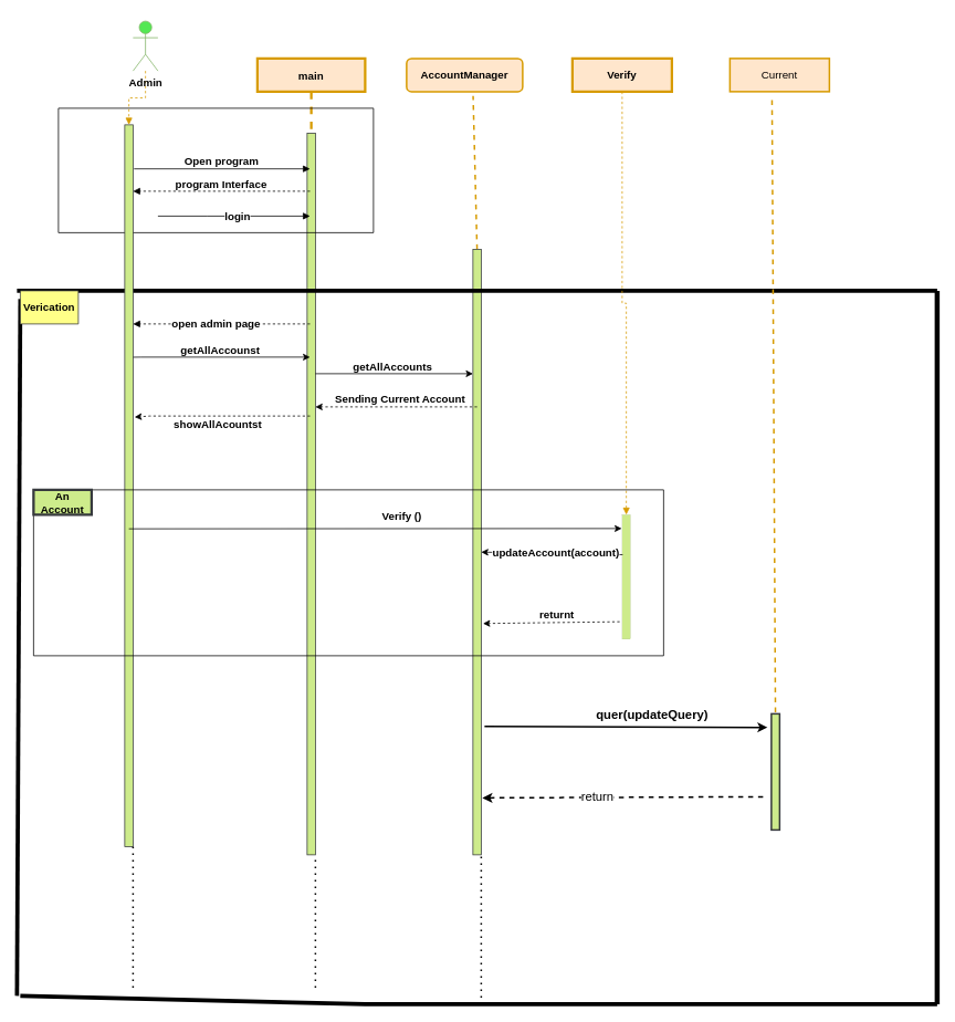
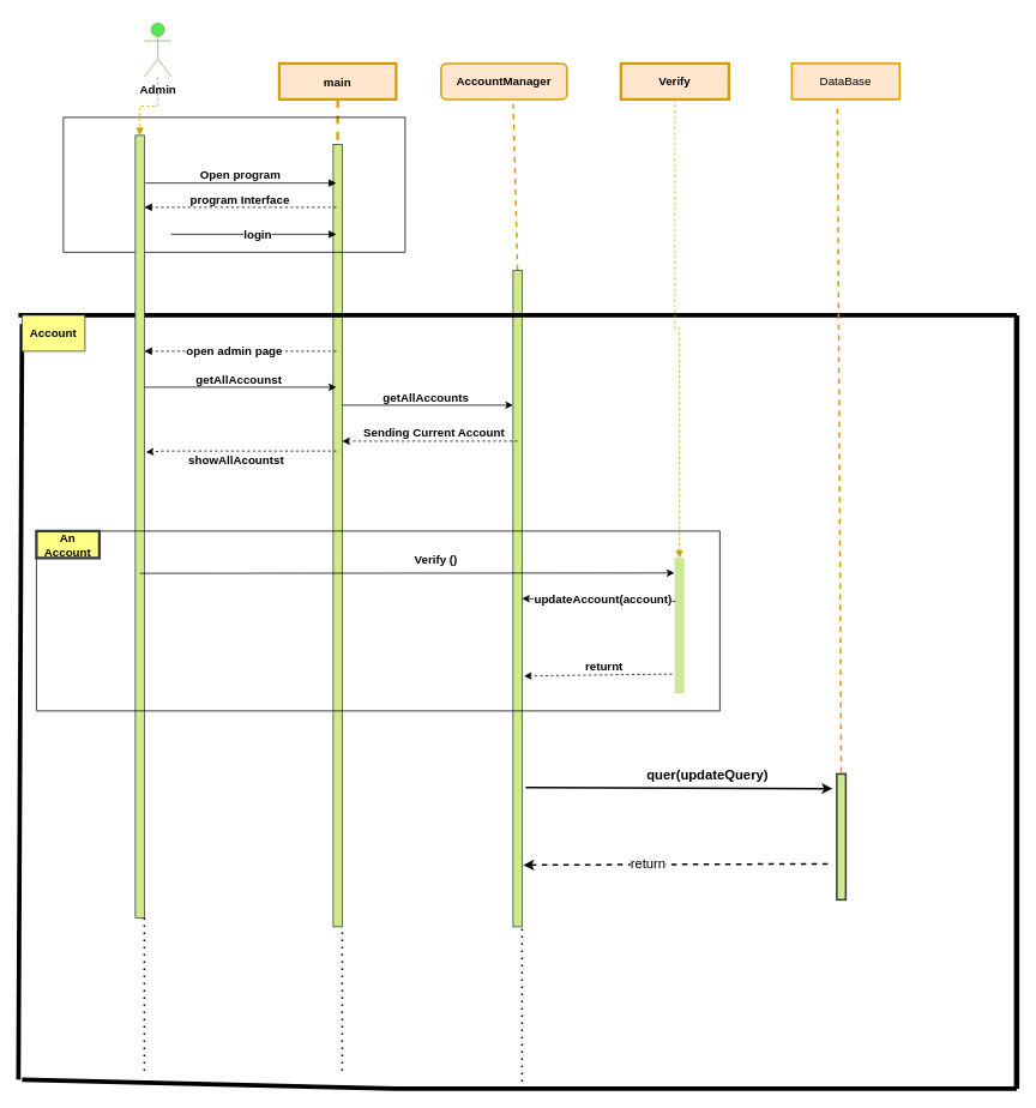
  <mxCell id="0" />
  <mxCell id="1" parent="0" />
  <mxCell id="2" value="" style="shape=umlLifeline;perimeter=lifelinePerimeter;container=1;collapsible=0;recursiveResize=0;rounded=0;shadow=0;strokeWidth=1;fillColor=#ffe6cc;strokeColor=#d79b00;size=0;fontSize=13;fontStyle=1" vertex="1" parent="1"><mxGeometry x="70" y="20" width="40" as="geometry" /></mxCell>
  <mxCell id="3" value="main" style="shape=umlLifeline;perimeter=lifelinePerimeter;container=1;collapsible=0;recursiveResize=0;rounded=0;shadow=0;strokeWidth=3;fillColor=#ffe6cc;strokeColor=#d79b00;fontStyle=1;spacing=3;fontSize=13;" vertex="1" parent="1"><mxGeometry x="310" y="70" width="130" height="960" as="geometry" /></mxCell>
  <mxCell id="4" value="" style="points=[];perimeter=orthogonalPerimeter;rounded=0;shadow=0;strokeWidth=1;fillColor=#cdeb8b;strokeColor=#36393d;fontSize=13;fontStyle=1" vertex="1" parent="3"><mxGeometry x="60" y="90" width="10" height="870" as="geometry" /></mxCell>
  <mxCell id="5" value="Open program" style="verticalAlign=bottom;endArrow=block;shadow=0;strokeWidth=1;exitX=1.118;exitY=0.061;exitDx=0;exitDy=0;exitPerimeter=0;fontSize=13;fontStyle=1" edge="1" parent="1" source="31" target="3"><mxGeometry relative="1" as="geometry"><mxPoint x="285" y="250" as="sourcePoint" /></mxGeometry></mxCell>
  <mxCell id="6" value="&lt;span style=&quot;font-size: 13px;&quot;&gt;AccountManager&lt;/span&gt;" style="whiteSpace=wrap;html=1;fillColor=#ffe6cc;strokeColor=#d79b00;strokeWidth=2;perimeterSpacing=2;fontSize=13;fontStyle=1;rounded=1;" vertex="1" parent="1"><mxGeometry x="490" y="70" width="140" height="40" as="geometry" /></mxCell>
  <mxCell id="7" value="" style="endArrow=none;html=1;rounded=0;fontSize=13;fontStyle=1" edge="1" parent="1"><mxGeometry width="50" height="50" relative="1" as="geometry"><mxPoint x="70" y="130" as="sourcePoint" /><mxPoint x="450" y="130" as="targetPoint" /></mxGeometry></mxCell>
  <mxCell id="8" value="" style="endArrow=none;html=1;rounded=0;fontSize=13;fontStyle=1" edge="1" parent="1"><mxGeometry width="50" height="50" relative="1" as="geometry"><mxPoint x="70" y="280" as="sourcePoint" /><mxPoint x="70" y="130" as="targetPoint" /></mxGeometry></mxCell>
  <mxCell id="9" value="" style="endArrow=none;html=1;rounded=0;fontSize=13;fontStyle=1" edge="1" parent="1"><mxGeometry width="50" height="50" relative="1" as="geometry"><mxPoint x="70" y="280" as="sourcePoint" /><mxPoint x="450" y="280" as="targetPoint" /></mxGeometry></mxCell>
  <mxCell id="10" value="" style="endArrow=none;html=1;rounded=0;fontSize=13;fontStyle=1" edge="1" parent="1"><mxGeometry width="50" height="50" relative="1" as="geometry"><mxPoint x="450" y="130" as="sourcePoint" /><mxPoint x="450" y="280" as="targetPoint" /></mxGeometry></mxCell>
  <mxCell id="11" value="" style="endArrow=block;html=1;rounded=0;dashed=1;endFill=1;fontSize=13;fontStyle=1" edge="1" parent="1" source="3" target="31"><mxGeometry width="50" height="50" relative="1" as="geometry"><mxPoint x="255" y="210" as="sourcePoint" /><mxPoint x="190" y="210" as="targetPoint" /><Array as="points"><mxPoint x="240" y="230" /></Array></mxGeometry></mxCell>
  <mxCell id="12" value="program Interface" style="edgeLabel;html=1;align=center;verticalAlign=middle;resizable=0;points=[];fontSize=13;fontStyle=1" vertex="1" connectable="0" parent="11"><mxGeometry x="-0.38" y="3" relative="1" as="geometry"><mxPoint x="-42" y="-13" as="offset" /></mxGeometry></mxCell>
  <mxCell id="13" value="" style="endArrow=block;html=1;rounded=0;endFill=1;fontSize=13;fontStyle=1" edge="1" parent="1" target="3"><mxGeometry width="50" height="50" relative="1" as="geometry"><mxPoint x="190" y="260" as="sourcePoint" /><mxPoint x="270" y="300" as="targetPoint" /><Array as="points"><mxPoint x="250" y="260" /></Array></mxGeometry></mxCell>
  <mxCell id="14" value="login" style="edgeLabel;html=1;align=center;verticalAlign=middle;resizable=0;points=[];fontSize=13;fontStyle=1" vertex="1" connectable="0" parent="13"><mxGeometry x="0.034" y="1" relative="1" as="geometry"><mxPoint as="offset" /></mxGeometry></mxCell>
  <mxCell id="15" value="" style="endArrow=none;dashed=1;html=1;strokeWidth=2;rounded=0;entryX=0.571;entryY=1.07;entryDx=0;entryDy=0;fillColor=#ffcd28;strokeColor=#d79b00;gradientColor=#ffa500;exitX=0.5;exitY=0;exitDx=0;exitDy=0;entryPerimeter=0;fontSize=13;fontStyle=1" edge="1" parent="1" source="16" target="6"><mxGeometry width="50" height="50" relative="1" as="geometry"><mxPoint x="590" y="300" as="sourcePoint" /><mxPoint x="610" y="240" as="targetPoint" /></mxGeometry></mxCell>
  <mxCell id="16" value="" style="rounded=0;whiteSpace=wrap;html=1;strokeColor=#36393d;fillColor=#cdeb8b;fontSize=13;fontStyle=1" vertex="1" parent="1"><mxGeometry x="570" y="300" width="10" height="730" as="geometry" /></mxCell>
  <mxCell id="17" value="" style="endArrow=none;html=1;rounded=0;strokeWidth=5;fontSize=13;fontStyle=1" edge="1" parent="1"><mxGeometry width="50" height="50" relative="1" as="geometry"><mxPoint x="20" y="350" as="sourcePoint" /><mxPoint x="1130" y="350" as="targetPoint" /></mxGeometry></mxCell>
  <mxCell id="18" value="" style="endArrow=none;html=1;rounded=0;entryX=0;entryY=0.25;entryDx=0;entryDy=0;strokeWidth=5;fontSize=13;fontStyle=1" edge="1" parent="1" target="23"><mxGeometry width="50" height="50" relative="1" as="geometry"><mxPoint x="20" y="1200" as="sourcePoint" /><mxPoint x="24" y="430" as="targetPoint" /></mxGeometry></mxCell>
  <mxCell id="19" value="" style="endArrow=none;html=1;rounded=0;strokeWidth=5;fontSize=13;fontStyle=1" edge="1" parent="1"><mxGeometry width="50" height="50" relative="1" as="geometry"><mxPoint x="24" y="1200" as="sourcePoint" /><mxPoint x="1130" y="1210" as="targetPoint" /><Array as="points"><mxPoint x="440" y="1210" /></Array></mxGeometry></mxCell>
  <mxCell id="20" value="" style="endArrow=none;html=1;rounded=0;strokeWidth=6;fontSize=13;fontStyle=1" edge="1" parent="1"><mxGeometry width="50" height="50" relative="1" as="geometry"><mxPoint x="1130" y="1210" as="sourcePoint" /><mxPoint x="1130" y="350" as="targetPoint" /></mxGeometry></mxCell>
  <mxCell id="21" value="" style="endArrow=block;html=1;rounded=0;dashed=1;endFill=1;fontSize=13;fontStyle=1" edge="1" parent="1" source="3" target="31"><mxGeometry width="50" height="50" relative="1" as="geometry"><mxPoint x="359.53" y="440.16" as="sourcePoint" /><mxPoint x="160" y="441.6" as="targetPoint" /><Array as="points"><mxPoint x="240" y="390" /></Array></mxGeometry></mxCell>
  <mxCell id="22" value="open admin page" style="edgeLabel;html=1;align=center;verticalAlign=middle;resizable=0;points=[];fontSize=13;fontStyle=1" vertex="1" connectable="0" parent="21"><mxGeometry x="0.257" y="-2" relative="1" as="geometry"><mxPoint x="20" as="offset" /></mxGeometry></mxCell>
- <mxCell id="23" value="&lt;span style=&quot;font-size: 13px;&quot;&gt;Verication&lt;/span&gt;" style="shape=step;perimeter=stepPerimeter;whiteSpace=wrap;html=1;fixedSize=1;size=0;fillColor=#ffff88;strokeColor=#36393d;fontSize=13;fontStyle=1" vertex="1" parent="1"><mxGeometry x="24" y="350" width="70" height="40" as="geometry" /></mxCell>
+ <mxCell id="23" value="&lt;span style=&quot;font-size: 13px;&quot;&gt;Account&lt;/span&gt;" style="shape=step;perimeter=stepPerimeter;whiteSpace=wrap;html=1;fixedSize=1;size=0;fillColor=#ffff88;strokeColor=#36393d;fontSize=13;fontStyle=1" vertex="1" parent="1"><mxGeometry x="24" y="350" width="70" height="40" as="geometry" /></mxCell>
  <mxCell id="24" value="" style="endArrow=classic;html=1;rounded=0;exitX=0.942;exitY=0.322;exitDx=0;exitDy=0;exitPerimeter=0;fontSize=13;fontStyle=1" edge="1" parent="1" source="31" target="3"><mxGeometry width="50" height="50" relative="1" as="geometry"><mxPoint x="143.8" y="489.84" as="sourcePoint" /><mxPoint x="353.5" y="490" as="targetPoint" /><Array as="points"><mxPoint x="170" y="430" /><mxPoint x="270" y="430" /></Array></mxGeometry></mxCell>
  <mxCell id="25" value="getAllAccounst" style="edgeLabel;html=1;align=center;verticalAlign=middle;resizable=0;points=[];fontSize=13;fontStyle=1" vertex="1" connectable="0" parent="24"><mxGeometry x="0.111" y="-3" relative="1" as="geometry"><mxPoint x="-14" y="-13" as="offset" /></mxGeometry></mxCell>
  <mxCell id="26" value="" style="endArrow=classic;html=1;rounded=0;fontSize=13;fontStyle=1" edge="1" parent="1"><mxGeometry width="50" height="50" relative="1" as="geometry"><mxPoint x="380" y="450" as="sourcePoint" /><mxPoint x="570" y="450" as="targetPoint" /><Array as="points"><mxPoint x="470" y="450" /></Array></mxGeometry></mxCell>
  <mxCell id="27" value="getAllAccounts" style="edgeLabel;html=1;align=center;verticalAlign=middle;resizable=0;points=[];fontSize=13;fontStyle=1" vertex="1" connectable="0" parent="26"><mxGeometry x="0.111" y="-3" relative="1" as="geometry"><mxPoint x="-14" y="-13" as="offset" /></mxGeometry></mxCell>
  <mxCell id="28" value="Sending Current Account" style="endArrow=classic;html=1;rounded=0;dashed=1;fontSize=13;fontStyle=1" edge="1" parent="1" target="4"><mxGeometry x="-0.051" y="-10" width="50" height="50" relative="1" as="geometry"><mxPoint x="575" y="490" as="sourcePoint" /><mxPoint x="380" y="560" as="targetPoint" /><Array as="points"><mxPoint x="480" y="490" /></Array><mxPoint as="offset" /></mxGeometry></mxCell>
  <mxCell id="29" value="" style="endArrow=classic;html=1;rounded=0;dashed=1;entryX=1.19;entryY=0.405;entryDx=0;entryDy=0;entryPerimeter=0;fontSize=13;fontStyle=1" edge="1" parent="1" source="3" target="31"><mxGeometry width="50" height="50" relative="1" as="geometry"><mxPoint x="354" y="590" as="sourcePoint" /><mxPoint x="170" y="501" as="targetPoint" /><Array as="points"><mxPoint x="180" y="501" /></Array></mxGeometry></mxCell>
  <mxCell id="30" value="showAllAcountst" style="edgeLabel;html=1;align=center;verticalAlign=middle;resizable=0;points=[];fontSize=13;fontStyle=1" vertex="1" connectable="0" parent="29"><mxGeometry x="0.071" y="1" relative="1" as="geometry"><mxPoint x="1" y="8" as="offset" /></mxGeometry></mxCell>
  <mxCell id="31" value="" style="points=[];perimeter=orthogonalPerimeter;rounded=0;shadow=0;strokeWidth=1;fillColor=#cdeb8b;strokeColor=#36393d;fontSize=13;fontStyle=1" vertex="1" parent="1"><mxGeometry x="150" y="150" width="10" height="870" as="geometry" /></mxCell>
  <mxCell id="32" style="edgeStyle=orthogonalEdgeStyle;rounded=0;orthogonalLoop=1;jettySize=auto;html=1;dashed=1;endArrow=block;endFill=1;fillColor=#ffe6cc;strokeColor=#d79b00;fontSize=13;fontStyle=1" edge="1" parent="1" source="33" target="31"><mxGeometry relative="1" as="geometry" /></mxCell>
  <mxCell id="33" value="&lt;span style=&quot;font-size: 13px;&quot;&gt;Admin&lt;/span&gt;" style="shape=umlActor;verticalLabelPosition=bottom;verticalAlign=top;html=1;outlineConnect=0;strokeColor=#82B366;fillColor=#54E854;gradientColor=none;fontSize=13;fontStyle=1" vertex="1" parent="1"><mxGeometry x="160" y="25" width="30" height="60" as="geometry" /></mxCell>
  <mxCell id="34" value="" style="edgeStyle=orthogonalEdgeStyle;rounded=0;orthogonalLoop=1;jettySize=auto;html=1;endArrow=block;endFill=1;dashed=1;fillColor=#ffe6cc;strokeColor=#d79b00;fontSize=13;fontStyle=1" edge="1" parent="1" source="35" target="43"><mxGeometry relative="1" as="geometry" /></mxCell>
  <mxCell id="35" value="&lt;span style=&quot;font-size: 13px;&quot;&gt;Verify&lt;/span&gt;" style="rounded=0;whiteSpace=wrap;html=1;strokeColor=#d79b00;fillColor=#ffe6cc;strokeWidth=3;fontSize=13;fontStyle=1" vertex="1" parent="1"><mxGeometry x="690" y="70" width="120" height="40" as="geometry" /></mxCell>
  <mxCell id="36" value="" style="endArrow=none;html=1;rounded=0;fontSize=13;fontStyle=1" edge="1" parent="1"><mxGeometry width="50" height="50" relative="1" as="geometry"><mxPoint x="80" y="590" as="sourcePoint" /><mxPoint x="800" y="590" as="targetPoint" /></mxGeometry></mxCell>
  <mxCell id="37" value="" style="endArrow=none;html=1;rounded=0;fontSize=13;fontStyle=1" edge="1" parent="1"><mxGeometry width="50" height="50" relative="1" as="geometry"><mxPoint x="40" y="790" as="sourcePoint" /><mxPoint x="40" y="590" as="targetPoint" /></mxGeometry></mxCell>
  <mxCell id="38" value="" style="endArrow=none;html=1;rounded=0;fontSize=13;fontStyle=1" edge="1" parent="1"><mxGeometry width="50" height="50" relative="1" as="geometry"><mxPoint x="800" y="790" as="sourcePoint" /><mxPoint x="800" y="590" as="targetPoint" /></mxGeometry></mxCell>
  <mxCell id="39" value="" style="endArrow=none;html=1;rounded=0;fontSize=13;fontStyle=1" edge="1" parent="1"><mxGeometry width="50" height="50" relative="1" as="geometry"><mxPoint x="40" y="790" as="sourcePoint" /><mxPoint x="800" y="790" as="targetPoint" /></mxGeometry></mxCell>
- <mxCell id="40" value="An Account" style="whiteSpace=wrap;html=1;strokeWidth=3;fillColor=#cdeb8b;strokeColor=#36393d;fontSize=13;fontStyle=1;" vertex="1" parent="1"><mxGeometry x="40" y="590" width="70" height="30" as="geometry" /></mxCell>
+ <mxCell id="40" value="An Account" style="whiteSpace=wrap;html=1;strokeWidth=3;fillColor=#ffff88;strokeColor=#36393d;fontSize=13;fontStyle=1" vertex="1" parent="1"><mxGeometry x="40" y="590" width="70" height="30" as="geometry" /></mxCell>
  <mxCell id="41" value="" style="endArrow=classic;html=1;rounded=0;entryX=-0.054;entryY=0.111;entryDx=0;entryDy=0;entryPerimeter=0;fontSize=13;fontStyle=1" edge="1" parent="1" target="43"><mxGeometry width="50" height="50" relative="1" as="geometry"><mxPoint x="155" y="637" as="sourcePoint" /><mxPoint x="210" y="620" as="targetPoint" /></mxGeometry></mxCell>
  <mxCell id="42" value="&lt;span style=&quot;font-size: 13px;&quot;&gt;Verify ()&lt;/span&gt;" style="edgeLabel;html=1;align=center;verticalAlign=middle;resizable=0;points=[];fontSize=13;fontStyle=1" vertex="1" connectable="0" parent="41"><mxGeometry x="0.165" y="3" relative="1" as="geometry"><mxPoint x="-17" y="-12" as="offset" /></mxGeometry></mxCell>
  <mxCell id="43" value="" style="whiteSpace=wrap;html=1;rounded=0;strokeColor=#36393d;strokeWidth=0;fillColor=#cdeb8b;fontSize=13;fontStyle=1" vertex="1" parent="1"><mxGeometry x="750" y="620" width="10" height="150" as="geometry" /></mxCell>
  <mxCell id="44" value="" style="endArrow=classic;html=1;rounded=0;exitX=0.065;exitY=0.321;exitDx=0;exitDy=0;exitPerimeter=0;fontSize=13;fontStyle=1" edge="1" parent="1" source="43" target="16"><mxGeometry width="50" height="50" relative="1" as="geometry"><mxPoint x="700" y="710" as="sourcePoint" /><mxPoint x="750" y="660" as="targetPoint" /></mxGeometry></mxCell>
  <mxCell id="45" value="&lt;span style=&quot;font-size: 13px;&quot;&gt;updateAccount(account)&lt;/span&gt;" style="edgeLabel;html=1;align=center;verticalAlign=middle;resizable=0;points=[];fontSize=13;fontStyle=1" vertex="1" connectable="0" parent="44"><mxGeometry x="-0.196" y="-2" relative="1" as="geometry"><mxPoint x="-12" as="offset" /></mxGeometry></mxCell>
  <mxCell id="46" value="&lt;span style=&quot;font-size: 13px;&quot;&gt;updateAccount(account)&lt;/span&gt;" style="edgeLabel;html=1;align=center;verticalAlign=middle;resizable=0;points=[];fontSize=13;fontStyle=1" vertex="1" connectable="0" parent="44"><mxGeometry x="-0.196" y="-2" relative="1" as="geometry"><mxPoint x="-12" as="offset" /></mxGeometry></mxCell>
  <mxCell id="47" value="" style="endArrow=classic;html=1;rounded=0;exitX=-0.3;exitY=0.86;exitDx=0;exitDy=0;exitPerimeter=0;entryX=1.218;entryY=0.618;entryDx=0;entryDy=0;entryPerimeter=0;dashed=1;fontSize=13;fontStyle=1" edge="1" parent="1" source="43" target="16"><mxGeometry width="50" height="50" relative="1" as="geometry"><mxPoint x="580" y="770" as="sourcePoint" /><mxPoint x="590" y="740" as="targetPoint" /></mxGeometry></mxCell>
  <mxCell id="48" value="returnt" style="edgeLabel;html=1;align=center;verticalAlign=middle;resizable=0;points=[];fontSize=13;fontStyle=1" vertex="1" connectable="0" parent="47"><mxGeometry x="-0.197" y="5" relative="1" as="geometry"><mxPoint x="-11" y="-15" as="offset" /></mxGeometry></mxCell>
  <mxCell id="49" value="" style="endArrow=none;dashed=1;html=1;dashPattern=1 3;strokeWidth=2;rounded=0;fontSize=13;" edge="1" parent="1"><mxGeometry width="50" height="50" relative="1" as="geometry"><mxPoint x="160" y="1190" as="sourcePoint" /><mxPoint x="160" y="1020" as="targetPoint" /></mxGeometry></mxCell>
  <mxCell id="50" value="" style="endArrow=none;dashed=1;html=1;dashPattern=1 3;strokeWidth=2;rounded=0;fontSize=13;" edge="1" parent="1"><mxGeometry width="50" height="50" relative="1" as="geometry"><mxPoint x="380" y="1190" as="sourcePoint" /><mxPoint x="380" y="1030" as="targetPoint" /></mxGeometry></mxCell>
  <mxCell id="51" value="" style="endArrow=none;dashed=1;html=1;dashPattern=1 3;strokeWidth=2;rounded=0;fontSize=13;" edge="1" parent="1"><mxGeometry width="50" height="50" relative="1" as="geometry"><mxPoint x="580" y="1210" as="sourcePoint" /><mxPoint x="580" y="1030" as="targetPoint" /></mxGeometry></mxCell>
- <mxCell id="52" value="Current" style="rounded=0;whiteSpace=wrap;html=1;fontSize=13;strokeColor=#d79b00;strokeWidth=2;fillColor=#ffe6cc;" vertex="1" parent="1"><mxGeometry x="880" y="70" width="120" height="40" as="geometry" /></mxCell>
+ <mxCell id="52" value="DataBase" style="rounded=0;whiteSpace=wrap;html=1;fontSize=13;strokeColor=#d79b00;strokeWidth=2;fillColor=#ffe6cc;" vertex="1" parent="1"><mxGeometry x="880" y="70" width="120" height="40" as="geometry" /></mxCell>
  <mxCell id="53" value="" style="endArrow=none;dashed=1;html=1;rounded=0;fontSize=13;strokeWidth=2;entryX=0.423;entryY=1.118;entryDx=0;entryDy=0;fillColor=#ffe6cc;strokeColor=#d79b00;entryPerimeter=0;exitX=0.489;exitY=-0.014;exitDx=0;exitDy=0;exitPerimeter=0;" edge="1" parent="1" source="54" target="52"><mxGeometry width="50" height="50" relative="1" as="geometry"><mxPoint x="960" y="850" as="sourcePoint" /><mxPoint x="990" y="110" as="targetPoint" /><Array as="points" /></mxGeometry></mxCell>
  <mxCell id="54" value="" style="rounded=0;whiteSpace=wrap;html=1;fontSize=13;strokeColor=#36393d;strokeWidth=2;fillColor=#cdeb8b;" vertex="1" parent="1"><mxGeometry x="930" y="860" width="10" height="140" as="geometry" /></mxCell>
  <mxCell id="55" value="" style="endArrow=classic;html=1;rounded=0;fontSize=13;strokeWidth=2;exitX=1.4;exitY=0.788;exitDx=0;exitDy=0;exitPerimeter=0;entryX=-0.467;entryY=0.117;entryDx=0;entryDy=0;entryPerimeter=0;" edge="1" parent="1" source="16" target="54"><mxGeometry width="50" height="50" relative="1" as="geometry"><mxPoint x="580" y="910" as="sourcePoint" /><mxPoint x="630" y="860" as="targetPoint" /></mxGeometry></mxCell>
  <mxCell id="56" value="&lt;b&gt;&lt;font style=&quot;font-size: 15px&quot;&gt;quer(updateQuery)&lt;/font&gt;&lt;/b&gt;" style="edgeLabel;html=1;align=center;verticalAlign=middle;resizable=0;points=[];fontSize=13;" vertex="1" connectable="0" parent="55"><mxGeometry x="0.184" y="-5" relative="1" as="geometry"><mxPoint y="-21" as="offset" /></mxGeometry></mxCell>
  <mxCell id="57" value="" style="endArrow=classic;html=1;rounded=0;fontSize=15;strokeWidth=2;entryX=1.133;entryY=0.906;entryDx=0;entryDy=0;entryPerimeter=0;dashed=1;" edge="1" parent="1" target="16"><mxGeometry width="50" height="50" relative="1" as="geometry"><mxPoint x="920" y="960" as="sourcePoint" /><mxPoint x="590" y="960" as="targetPoint" /></mxGeometry></mxCell>
  <mxCell id="58" value="return" style="edgeLabel;html=1;align=center;verticalAlign=middle;resizable=0;points=[];fontSize=15;" vertex="1" connectable="0" parent="57"><mxGeometry x="0.176" y="-2" relative="1" as="geometry"><mxPoint x="-1" as="offset" /></mxGeometry></mxCell>
